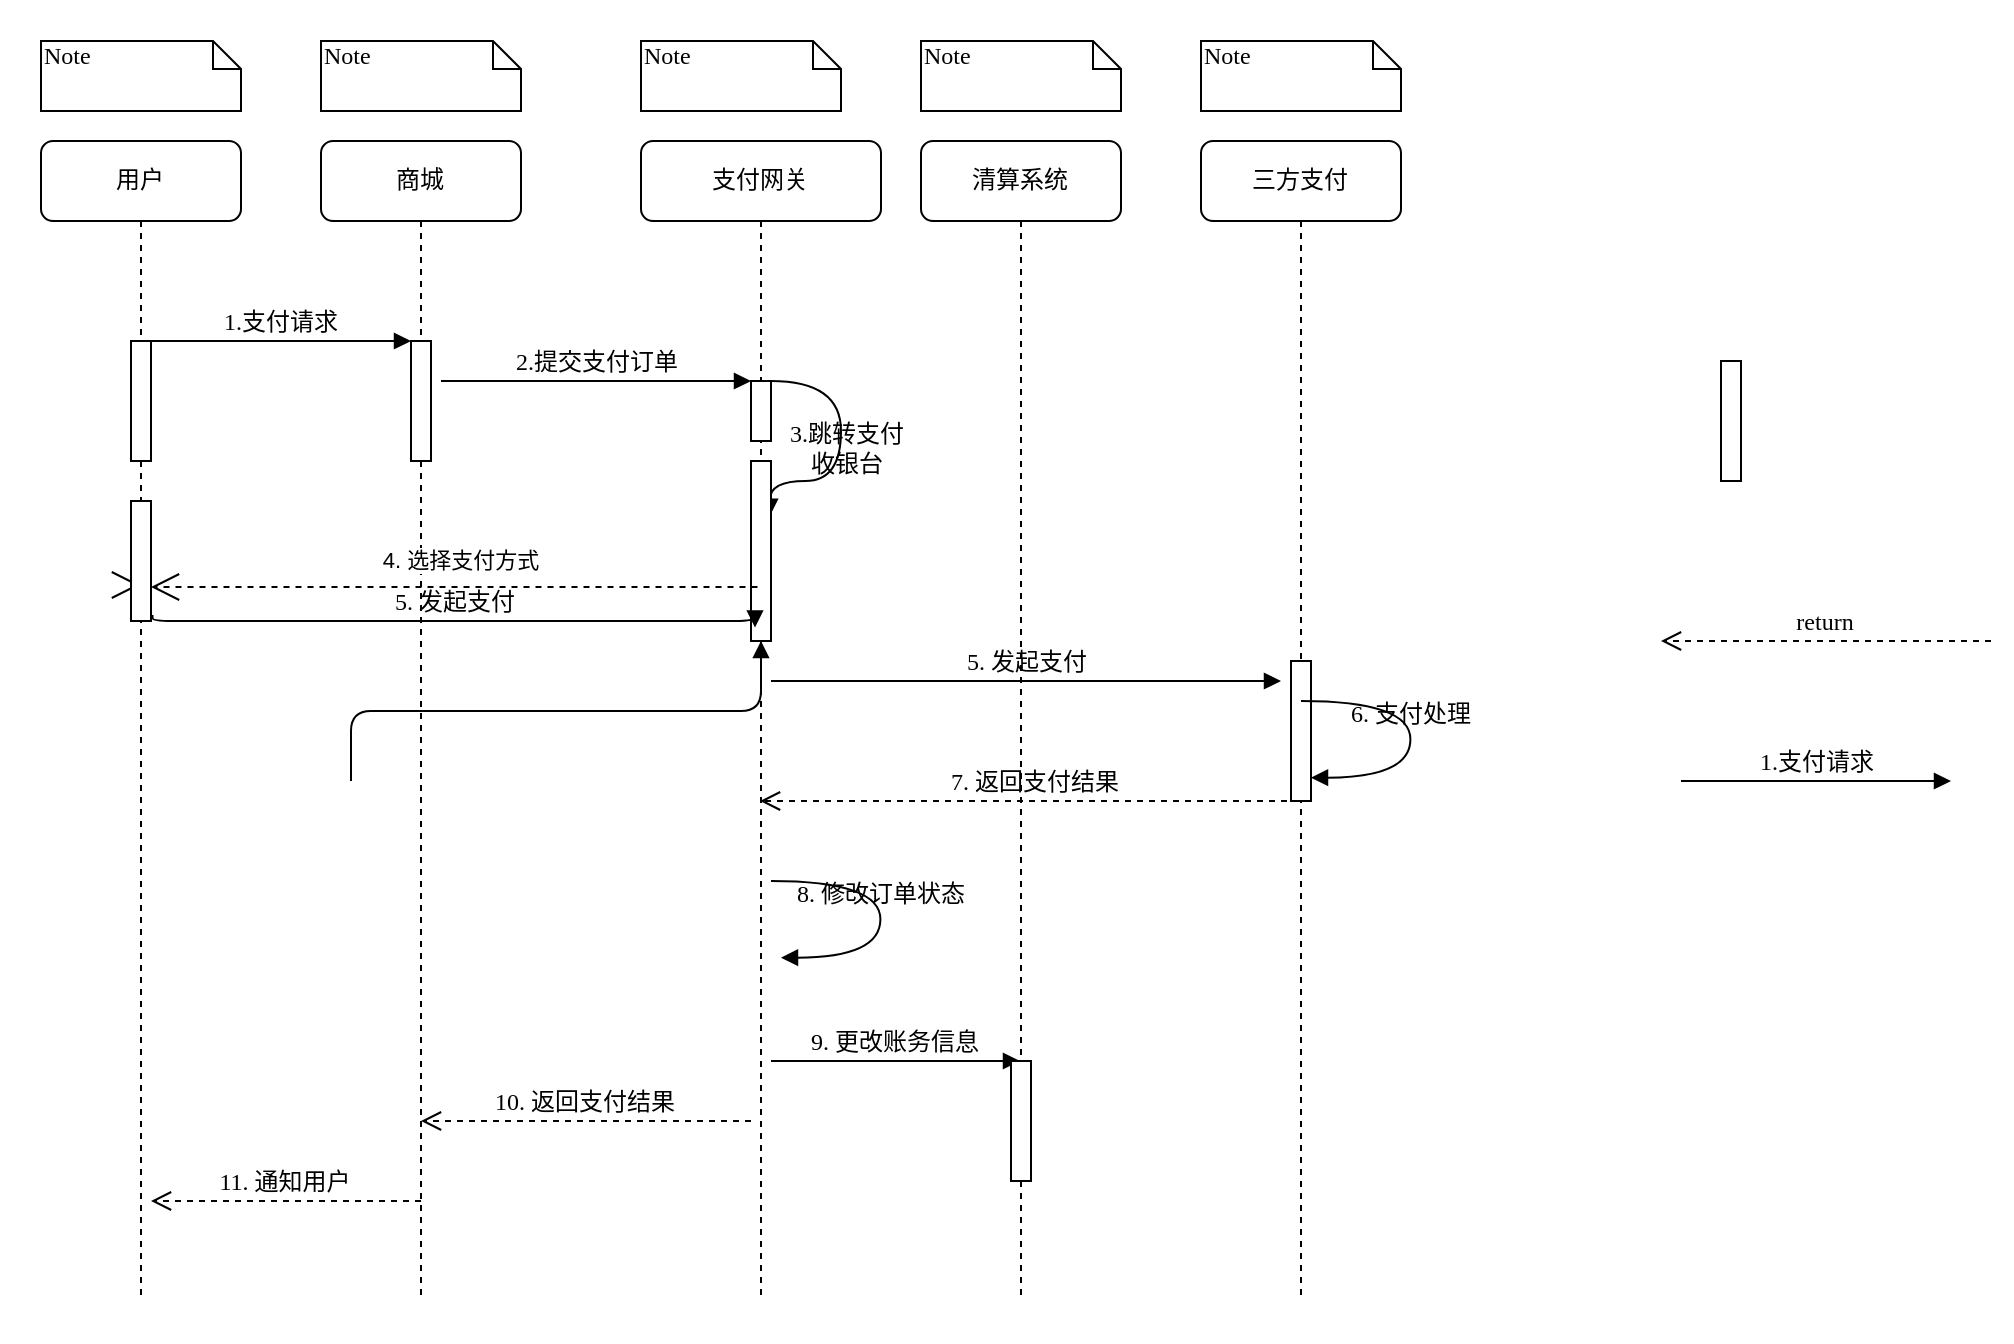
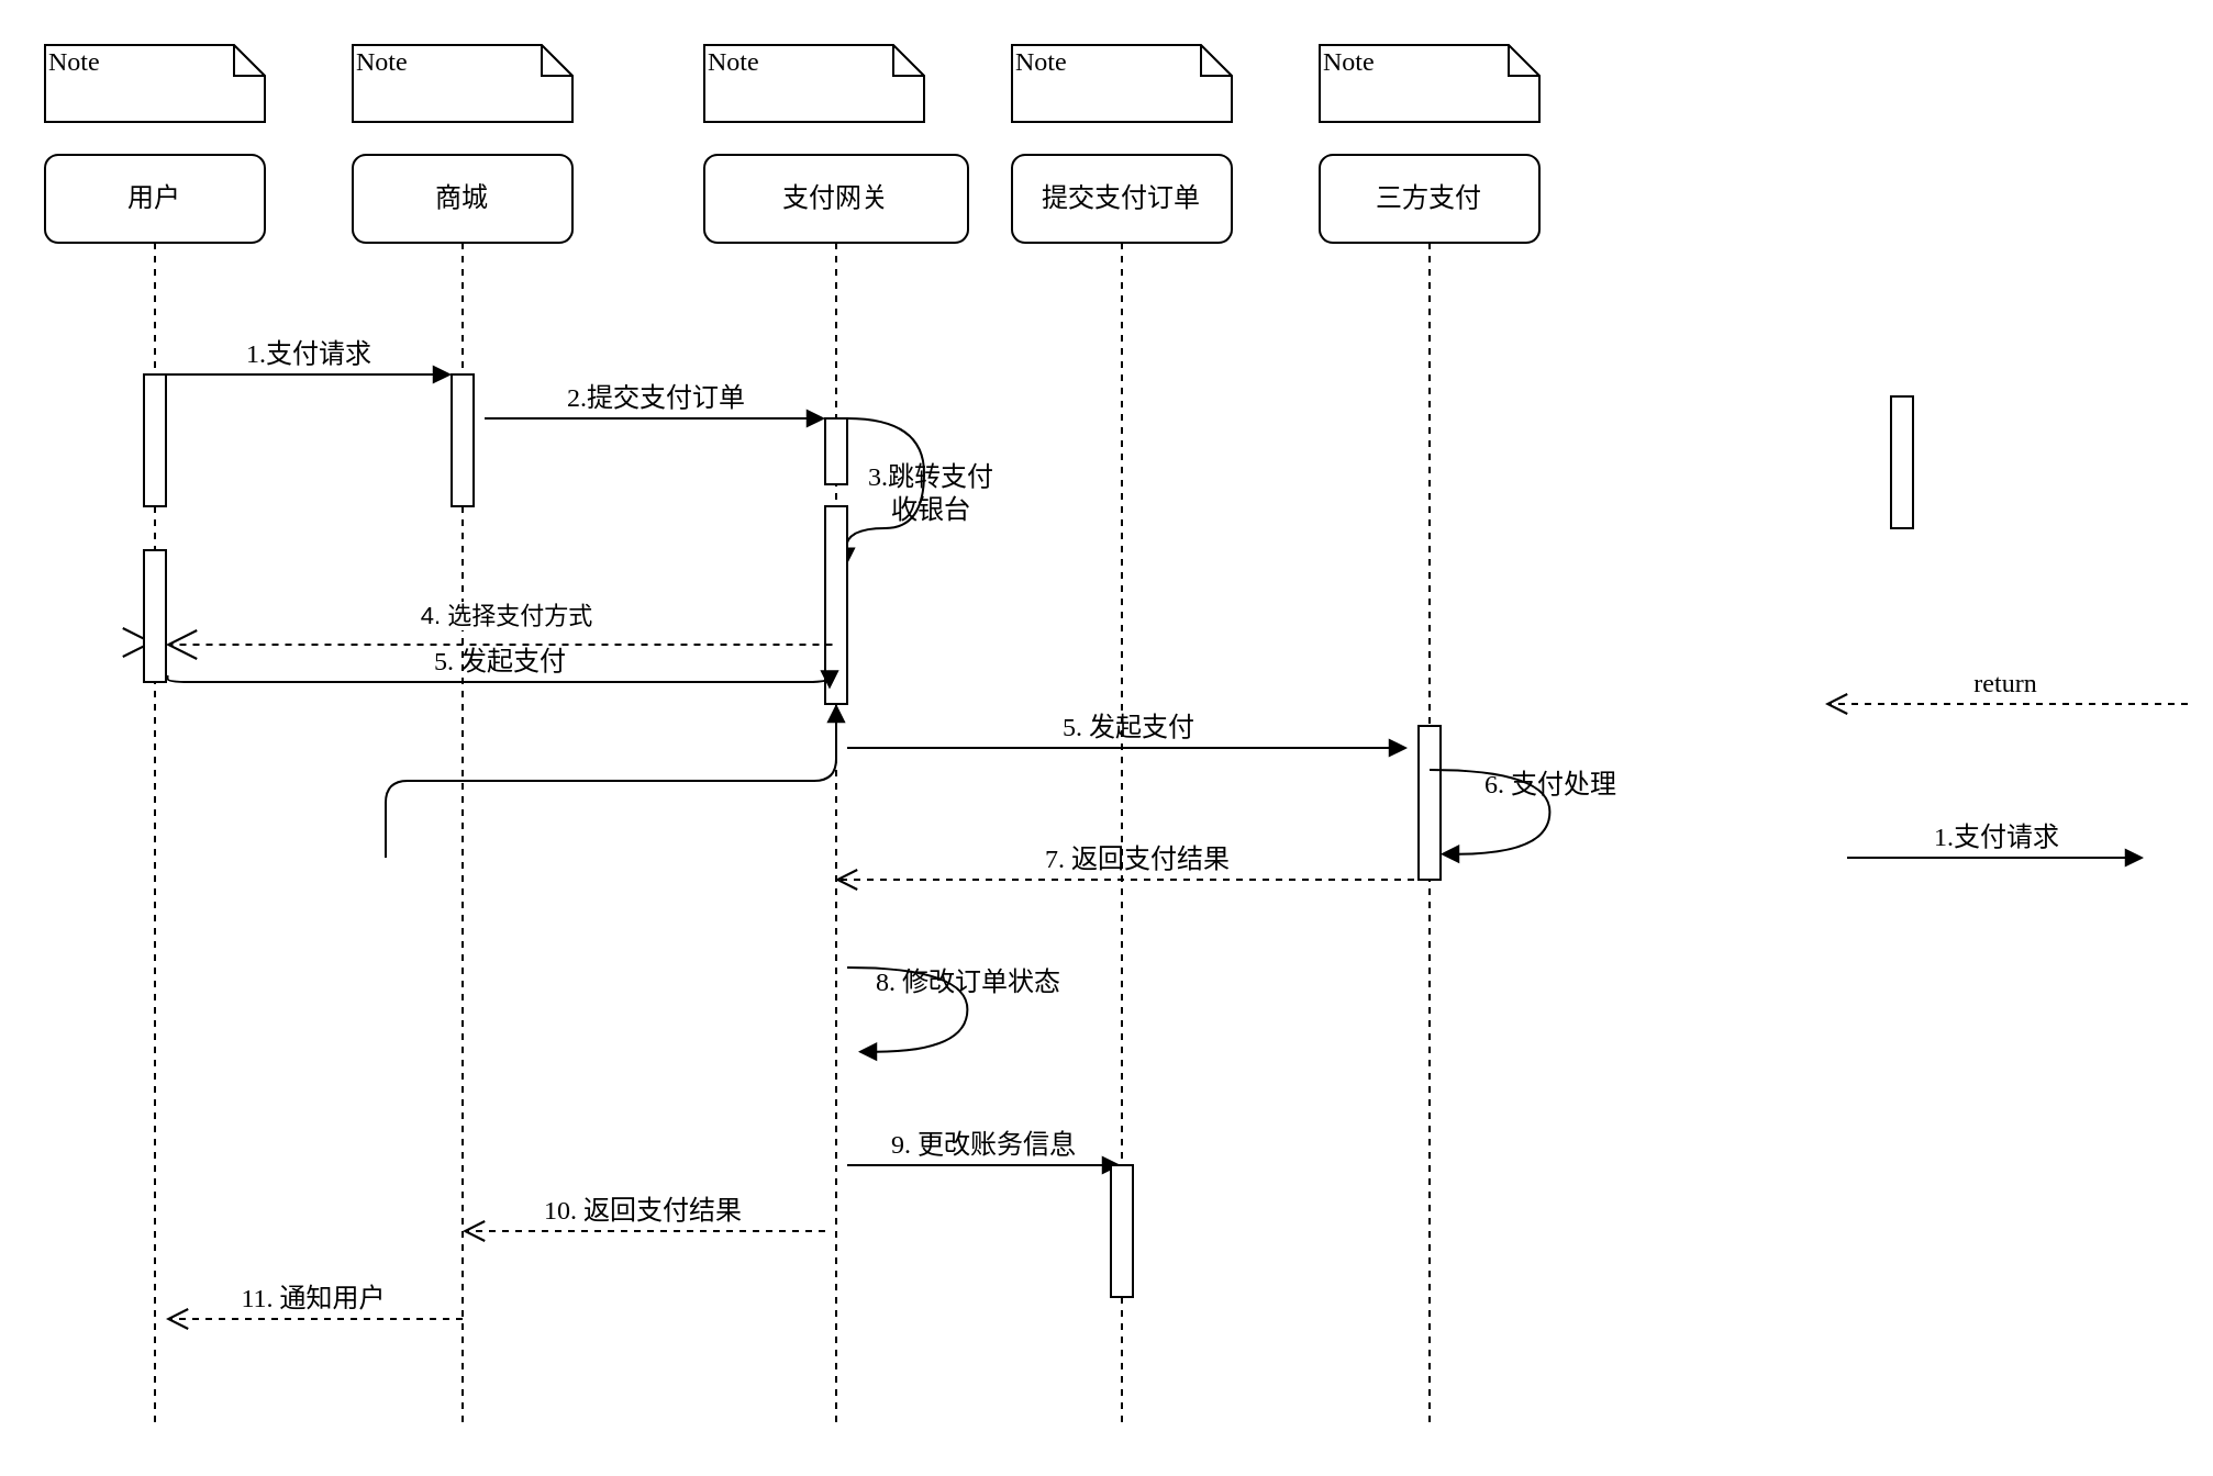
  <mxCell id="0" />
  <mxCell id="1" parent="0" />
  <mxCell id="2" value="商城" style="shape=umlLifeline;perimeter=lifelinePerimeter;whiteSpace=wrap;html=1;container=1;collapsible=0;recursiveResize=0;outlineConnect=0;rounded=1;shadow=0;comic=0;labelBackgroundColor=none;strokeWidth=1;fontFamily=Verdana;fontSize=12;align=center;" parent="1" vertex="1"><mxGeometry x="160" y="70" width="100" height="580" as="geometry" /></mxCell>
  <mxCell id="3" value="" style="html=1;points=[];perimeter=orthogonalPerimeter;rounded=0;shadow=0;comic=0;labelBackgroundColor=none;strokeWidth=1;fontFamily=Verdana;fontSize=12;align=center;" parent="2" vertex="1"><mxGeometry x="45" y="100" width="10" height="60" as="geometry" /></mxCell>
  <mxCell id="4" value="11. 通知用户" style="html=1;verticalAlign=bottom;endArrow=open;dashed=1;endSize=8;labelBackgroundColor=none;fontFamily=Verdana;fontSize=12;edgeStyle=elbowEdgeStyle;elbow=vertical;" edge="1" parent="2"><mxGeometry relative="1" as="geometry"><mxPoint x="-85" y="530" as="targetPoint" /><Array as="points"><mxPoint x="-5" y="530" /></Array><mxPoint x="50" y="530" as="sourcePoint" /></mxGeometry></mxCell>
  <mxCell id="5" value="支付网关" style="shape=umlLifeline;perimeter=lifelinePerimeter;whiteSpace=wrap;html=1;container=1;collapsible=0;recursiveResize=0;outlineConnect=0;rounded=1;shadow=0;comic=0;labelBackgroundColor=none;strokeWidth=1;fontFamily=Verdana;fontSize=12;align=center;" parent="1" vertex="1"><mxGeometry x="320" y="70" width="120" height="580" as="geometry" /></mxCell>
  <mxCell id="6" value="" style="html=1;points=[];perimeter=orthogonalPerimeter;rounded=0;shadow=0;comic=0;labelBackgroundColor=none;strokeWidth=1;fontFamily=Verdana;fontSize=12;align=center;" parent="5" vertex="1"><mxGeometry x="55" y="120" width="10" height="30" as="geometry" /></mxCell>
  <mxCell id="7" value="&lt;div&gt;3.跳转支付&lt;/div&gt;&lt;div&gt;收银台&lt;br&gt;&lt;/div&gt;" style="html=1;verticalAlign=bottom;endArrow=block;labelBackgroundColor=none;fontFamily=Verdana;fontSize=12;elbow=vertical;edgeStyle=orthogonalEdgeStyle;curved=1;entryX=0.95;entryY=0.304;entryDx=0;entryDy=0;entryPerimeter=0;" edge="1" parent="5" target="20"><mxGeometry x="0.32" y="10" relative="1" as="geometry"><mxPoint x="65" y="120" as="sourcePoint" /><mxPoint x="65" y="159" as="targetPoint" /><Array as="points"><mxPoint x="100" y="120" /><mxPoint x="100" y="170" /><mxPoint x="65" y="170" /></Array><mxPoint x="9" y="-9" as="offset" /></mxGeometry></mxCell>
  <mxCell id="8" value="5. 发起支付" style="html=1;verticalAlign=bottom;endArrow=block;labelBackgroundColor=none;fontFamily=Verdana;fontSize=12;edgeStyle=elbowEdgeStyle;elbow=vertical;" edge="1" parent="5"><mxGeometry relative="1" as="geometry"><mxPoint x="65" y="270.0" as="sourcePoint" /><Array as="points"><mxPoint x="70" y="270" /></Array><mxPoint x="320" y="270" as="targetPoint" /></mxGeometry></mxCell>
  <mxCell id="9" value="8. 修改订单状态" style="html=1;verticalAlign=bottom;endArrow=block;labelBackgroundColor=none;fontFamily=Verdana;fontSize=12;elbow=vertical;edgeStyle=orthogonalEdgeStyle;curved=1;entryX=1;entryY=0.286;entryPerimeter=0;exitX=1.038;exitY=0.345;exitPerimeter=0;" parent="5" edge="1"><mxGeometry relative="1" as="geometry"><mxPoint x="65.003" y="370" as="sourcePoint" /><mxPoint x="70.003" y="408.333" as="targetPoint" /><Array as="points"><mxPoint x="119.67" y="370" /><mxPoint x="119.67" y="408" /></Array></mxGeometry></mxCell>
  <mxCell id="10" value="9. 更改账务信息" style="html=1;verticalAlign=bottom;endArrow=block;labelBackgroundColor=none;fontFamily=Verdana;fontSize=12;edgeStyle=elbowEdgeStyle;elbow=vertical;" edge="1" parent="5" target="12"><mxGeometry relative="1" as="geometry"><mxPoint x="65" y="460" as="sourcePoint" /><mxPoint x="200" y="460" as="targetPoint" /></mxGeometry></mxCell>
  <mxCell id="11" value="10. 返回支付结果" style="html=1;verticalAlign=bottom;endArrow=open;dashed=1;endSize=8;labelBackgroundColor=none;fontFamily=Verdana;fontSize=12;edgeStyle=elbowEdgeStyle;elbow=vertical;" edge="1" parent="5"><mxGeometry relative="1" as="geometry"><mxPoint x="-110" y="490" as="targetPoint" /><Array as="points"><mxPoint x="-30" y="490" /></Array><mxPoint x="55" y="490" as="sourcePoint" /></mxGeometry></mxCell>
- <mxCell id="12" value="清算系统" style="shape=umlLifeline;perimeter=lifelinePerimeter;whiteSpace=wrap;html=1;container=1;collapsible=0;recursiveResize=0;outlineConnect=0;rounded=1;shadow=0;comic=0;labelBackgroundColor=none;strokeWidth=1;fontFamily=Verdana;fontSize=12;align=center;" parent="1" vertex="1"><mxGeometry x="460" y="70" width="100" height="580" as="geometry" /></mxCell>
+ <mxCell id="12" value="提交支付订单" style="shape=umlLifeline;perimeter=lifelinePerimeter;whiteSpace=wrap;html=1;container=1;collapsible=0;recursiveResize=0;outlineConnect=0;rounded=1;shadow=0;comic=0;labelBackgroundColor=none;strokeWidth=1;fontFamily=Verdana;fontSize=12;align=center;" parent="1" vertex="1"><mxGeometry x="460" y="70" width="100" height="580" as="geometry" /></mxCell>
  <mxCell id="13" value="" style="html=1;points=[];perimeter=orthogonalPerimeter;rounded=0;shadow=0;comic=0;labelBackgroundColor=none;strokeColor=#000000;strokeWidth=1;fillColor=#FFFFFF;fontFamily=Verdana;fontSize=12;fontColor=#000000;align=center;" vertex="1" parent="12"><mxGeometry x="45" y="460" width="10" height="60" as="geometry" /></mxCell>
  <mxCell id="14" value="三方支付" style="shape=umlLifeline;perimeter=lifelinePerimeter;whiteSpace=wrap;html=1;container=1;collapsible=0;recursiveResize=0;outlineConnect=0;rounded=1;shadow=0;comic=0;labelBackgroundColor=none;strokeWidth=1;fontFamily=Verdana;fontSize=12;align=center;" parent="1" vertex="1"><mxGeometry x="600" y="70" width="100" height="580" as="geometry" /></mxCell>
  <mxCell id="15" value="" style="html=1;points=[];perimeter=orthogonalPerimeter;rounded=0;shadow=0;comic=0;labelBackgroundColor=none;strokeColor=#000000;strokeWidth=1;fillColor=#FFFFFF;fontFamily=Verdana;fontSize=12;fontColor=#000000;align=center;" vertex="1" parent="14"><mxGeometry x="45" y="260" width="10" height="70" as="geometry" /></mxCell>
  <mxCell id="16" value="return" style="html=1;verticalAlign=bottom;endArrow=open;dashed=1;endSize=8;labelBackgroundColor=none;fontFamily=Verdana;fontSize=12;edgeStyle=elbowEdgeStyle;elbow=vertical;" edge="1" parent="14"><mxGeometry relative="1" as="geometry"><mxPoint x="230" y="250" as="targetPoint" /><Array as="points"><mxPoint x="310" y="250" /></Array><mxPoint x="395" y="250" as="sourcePoint" /></mxGeometry></mxCell>
  <mxCell id="17" value="用户" style="shape=umlLifeline;perimeter=lifelinePerimeter;whiteSpace=wrap;html=1;container=1;collapsible=0;recursiveResize=0;outlineConnect=0;rounded=1;shadow=0;comic=0;labelBackgroundColor=none;strokeWidth=1;fontFamily=Verdana;fontSize=12;align=center;" parent="1" vertex="1"><mxGeometry x="20" y="70" width="100" height="580" as="geometry" /></mxCell>
  <mxCell id="18" value="" style="html=1;points=[];perimeter=orthogonalPerimeter;rounded=0;shadow=0;comic=0;labelBackgroundColor=none;strokeWidth=1;fontFamily=Verdana;fontSize=12;align=center;" parent="17" vertex="1"><mxGeometry x="45" y="100" width="10" height="60" as="geometry" /></mxCell>
  <mxCell id="19" value="" style="html=1;verticalAlign=bottom;endArrow=block;labelBackgroundColor=none;fontFamily=Verdana;fontSize=12;edgeStyle=elbowEdgeStyle;elbow=vertical;" edge="1" parent="17" target="20"><mxGeometry relative="1" as="geometry"><mxPoint x="155" y="320.0" as="sourcePoint" /><Array as="points" /><mxPoint x="460" y="230" as="targetPoint" /></mxGeometry></mxCell>
  <mxCell id="20" value="" style="html=1;points=[];perimeter=orthogonalPerimeter;rounded=0;shadow=0;comic=0;labelBackgroundColor=none;strokeColor=#000000;strokeWidth=1;fillColor=#FFFFFF;fontFamily=Verdana;fontSize=12;fontColor=#000000;align=center;" vertex="1" parent="17"><mxGeometry x="355" y="160" width="10" height="90" as="geometry" /></mxCell>
  <mxCell id="21" value="4. 选择支付方式" style="endArrow=open;endSize=12;dashed=1;html=1;rounded=0;exitX=0.325;exitY=0.7;exitDx=0;exitDy=0;exitPerimeter=0;" edge="1" parent="17" source="22" target="17"><mxGeometry x="1" y="161" width="160" relative="1" as="geometry"><mxPoint x="-30" y="320" as="sourcePoint" /><mxPoint x="110" y="200" as="targetPoint" /><mxPoint x="161" y="149" as="offset" /></mxGeometry></mxCell>
  <mxCell id="22" value="" style="html=1;points=[];perimeter=orthogonalPerimeter;rounded=0;shadow=0;comic=0;labelBackgroundColor=none;strokeWidth=1;fontFamily=Verdana;fontSize=12;align=center;" vertex="1" parent="17"><mxGeometry x="45" y="180" width="10" height="60" as="geometry" /></mxCell>
  <mxCell id="23" value="" style="endArrow=open;endSize=12;dashed=1;html=1;rounded=0;exitX=0.325;exitY=0.7;exitDx=0;exitDy=0;exitPerimeter=0;" edge="1" parent="17" source="20" target="22"><mxGeometry width="160" relative="1" as="geometry"><mxPoint x="458" y="282" as="sourcePoint" /><mxPoint x="149" y="282" as="targetPoint" /></mxGeometry></mxCell>
  <mxCell id="24" value="5. 发起支付" style="html=1;verticalAlign=bottom;endArrow=block;labelBackgroundColor=none;fontFamily=Verdana;fontSize=12;edgeStyle=elbowEdgeStyle;elbow=vertical;exitX=1.075;exitY=0.95;exitDx=0;exitDy=0;exitPerimeter=0;entryX=0.2;entryY=0.925;entryDx=0;entryDy=0;entryPerimeter=0;" edge="1" parent="17" source="22" target="20"><mxGeometry relative="1" as="geometry"><mxPoint x="55" y="240.0" as="sourcePoint" /><Array as="points"><mxPoint x="60" y="240" /></Array><mxPoint x="350" y="240" as="targetPoint" /></mxGeometry></mxCell>
  <mxCell id="25" value="" style="html=1;points=[];perimeter=orthogonalPerimeter;rounded=0;shadow=0;comic=0;labelBackgroundColor=none;strokeColor=#000000;strokeWidth=1;fillColor=#FFFFFF;fontFamily=Verdana;fontSize=12;fontColor=#000000;align=center;" parent="1" vertex="1"><mxGeometry x="860" y="180" width="10" height="60" as="geometry" /></mxCell>
  <mxCell id="26" value="1.支付请求" style="html=1;verticalAlign=bottom;endArrow=block;entryX=0;entryY=0;labelBackgroundColor=none;fontFamily=Verdana;fontSize=12;edgeStyle=elbowEdgeStyle;elbow=vertical;" parent="1" source="18" target="3" edge="1"><mxGeometry relative="1" as="geometry"><mxPoint x="140" y="180" as="sourcePoint" /></mxGeometry></mxCell>
  <mxCell id="27" value="2.提交支付订单" style="html=1;verticalAlign=bottom;endArrow=block;entryX=0;entryY=0;labelBackgroundColor=none;fontFamily=Verdana;fontSize=12;edgeStyle=elbowEdgeStyle;elbow=vertical;" parent="1" target="6" edge="1"><mxGeometry relative="1" as="geometry"><mxPoint x="220" y="190" as="sourcePoint" /></mxGeometry></mxCell>
  <mxCell id="28" value="Note" style="shape=note;whiteSpace=wrap;html=1;size=14;verticalAlign=top;align=left;spacingTop=-6;rounded=0;shadow=0;comic=0;labelBackgroundColor=none;strokeWidth=1;fontFamily=Verdana;fontSize=12" parent="1" vertex="1"><mxGeometry x="20" y="20" width="100" height="35" as="geometry" /></mxCell>
  <mxCell id="29" value="Note" style="shape=note;whiteSpace=wrap;html=1;size=14;verticalAlign=top;align=left;spacingTop=-6;rounded=0;shadow=0;comic=0;labelBackgroundColor=none;strokeWidth=1;fontFamily=Verdana;fontSize=12" parent="1" vertex="1"><mxGeometry x="160" y="20" width="100" height="35" as="geometry" /></mxCell>
  <mxCell id="30" value="Note" style="shape=note;whiteSpace=wrap;html=1;size=14;verticalAlign=top;align=left;spacingTop=-6;rounded=0;shadow=0;comic=0;labelBackgroundColor=none;strokeWidth=1;fontFamily=Verdana;fontSize=12" parent="1" vertex="1"><mxGeometry x="320" y="20" width="100" height="35" as="geometry" /></mxCell>
  <mxCell id="31" value="Note" style="shape=note;whiteSpace=wrap;html=1;size=14;verticalAlign=top;align=left;spacingTop=-6;rounded=0;shadow=0;comic=0;labelBackgroundColor=none;strokeWidth=1;fontFamily=Verdana;fontSize=12" parent="1" vertex="1"><mxGeometry x="460" y="20" width="100" height="35" as="geometry" /></mxCell>
  <mxCell id="32" value="Note" style="shape=note;whiteSpace=wrap;html=1;size=14;verticalAlign=top;align=left;spacingTop=-6;rounded=0;shadow=0;comic=0;labelBackgroundColor=none;strokeWidth=1;fontFamily=Verdana;fontSize=12" parent="1" vertex="1"><mxGeometry x="600" y="20" width="100" height="35" as="geometry" /></mxCell>
  <mxCell id="33" value="6. 支付处理" style="html=1;verticalAlign=bottom;endArrow=block;labelBackgroundColor=none;fontFamily=Verdana;fontSize=12;elbow=vertical;edgeStyle=orthogonalEdgeStyle;curved=1;entryX=1;entryY=0.286;entryPerimeter=0;exitX=1.038;exitY=0.345;exitPerimeter=0;" edge="1" parent="1"><mxGeometry relative="1" as="geometry"><mxPoint x="650.003" y="350" as="sourcePoint" /><mxPoint x="655.003" y="388.333" as="targetPoint" /><Array as="points"><mxPoint x="704.67" y="350" /><mxPoint x="704.67" y="388" /></Array></mxGeometry></mxCell>
  <mxCell id="34" value="7. 返回支付结果" style="html=1;verticalAlign=bottom;endArrow=open;dashed=1;endSize=8;labelBackgroundColor=none;fontFamily=Verdana;fontSize=12;edgeStyle=elbowEdgeStyle;elbow=vertical;" edge="1" parent="1" target="5"><mxGeometry relative="1" as="geometry"><mxPoint x="450" y="400" as="targetPoint" /><Array as="points" /><mxPoint x="655" y="400" as="sourcePoint" /></mxGeometry></mxCell>
  <mxCell id="35" value="1.支付请求" style="html=1;verticalAlign=bottom;endArrow=block;entryX=0;entryY=0;labelBackgroundColor=none;fontFamily=Verdana;fontSize=12;edgeStyle=elbowEdgeStyle;elbow=vertical;" edge="1" parent="1"><mxGeometry relative="1" as="geometry"><mxPoint x="840" y="390" as="sourcePoint" /><mxPoint x="975" y="390" as="targetPoint" /></mxGeometry></mxCell>
